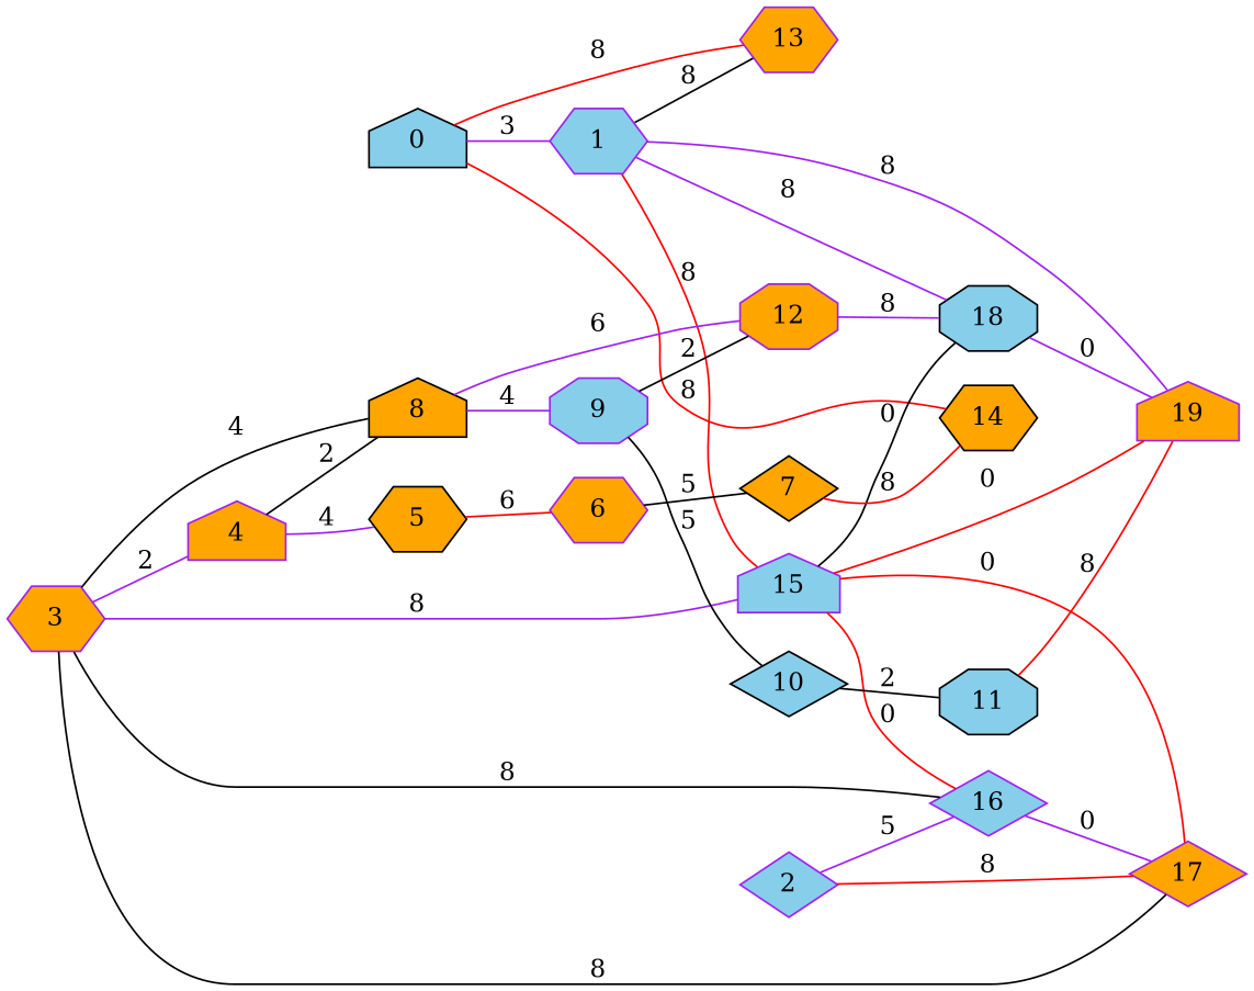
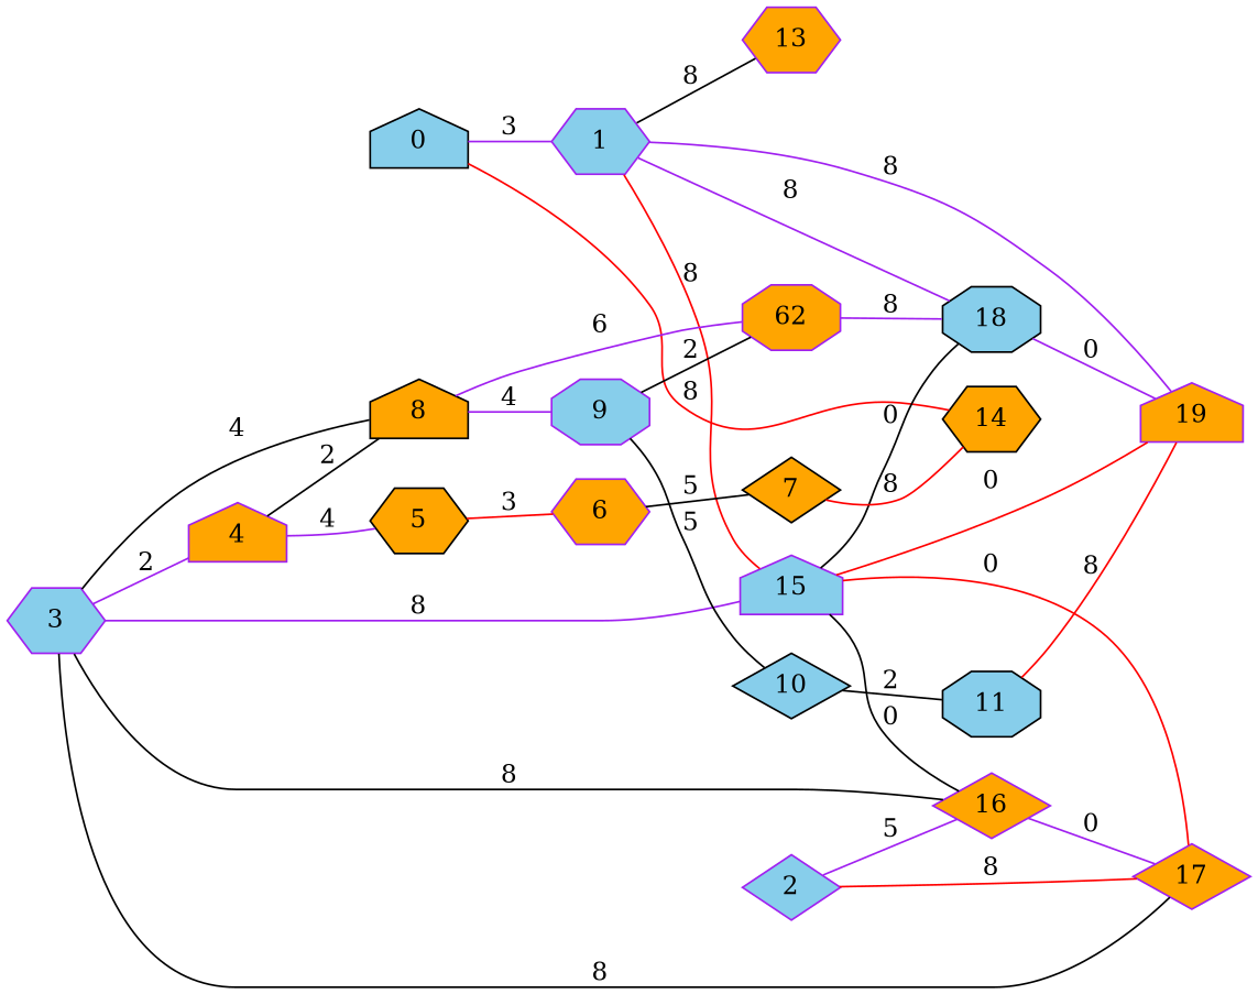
  graph {
    rankdir=LR
    node [color=purple fillcolor=orange shape=hexagon style=filled weight=1]
    edge [color=purple]
    0 [color=black fillcolor=skyblue shape=house]
    1 [fillcolor=skyblue]
    13 [weight=4]
    14 [color=black weight=3]
    15 [fillcolor=skyblue shape=house weight=3]
    18 [color=black fillcolor=skyblue shape=octagon weight=3]
    19 [shape=house weight=3]
-   16 [fillcolor=skyblue shape=diamond weight=3]
+   16 [shape=diamond weight=3]
    17 [shape=diamond weight=3]
    2 [fillcolor=skyblue shape=diamond]
-   3
+   3 [fillcolor=skyblue]
    4 [shape=house]
    8 [color=black shape=house]
    5 [color=black]
    9 [fillcolor=skyblue shape=octagon]
-   12 [shape=octagon]
+   12 [shape=octagon label=62]
    6
    7 [color=black shape=diamond]
    10 [color=black fillcolor=skyblue shape=diamond]
    11 [color=black fillcolor=skyblue shape=octagon]
    0 -- 1 [label=3]
-   0 -- 13 [color=red label=8]
    0 -- 14 [color=red label=8]
    1 -- 13 [color=black label=8]
    1 -- 15 [color=red label=8]
    1 -- 18 [label=8]
    1 -- 19 [label=8]
    15 -- 18 [color=black label=0]
    15 -- 19 [color=red label=0]
-   15 -- 16 [color=red label=0]
+   15 -- 16 [color=black label=0]
    15 -- 17 [color=red label=0]
    18 -- 19 [label=0]
    16 -- 17 [label=0]
    2 -- 16 [label=5]
    2 -- 17 [color=red label=8]
    3 -- 15 [label=8]
    3 -- 16 [color=black label=8]
    3 -- 17 [color=black label=8]
    3 -- 4 [label=2]
    3 -- 8 [color=black label=4]
    4 -- 8 [color=black label=2]
    4 -- 5 [label=4]
    8 -- 9 [label=4]
    8 -- 12 [label=6]
-   5 -- 6 [color=red label=6]
+   5 -- 6 [color=red label=3]
    9 -- 12 [color=black label=2]
    9 -- 10 [color=black label=5]
    12 -- 18 [label=8]
    6 -- 7 [color=black label=5]
    7 -- 14 [color=red label=8]
    10 -- 11 [color=black label=2]
    11 -- 19 [color=red label=8]
  }
